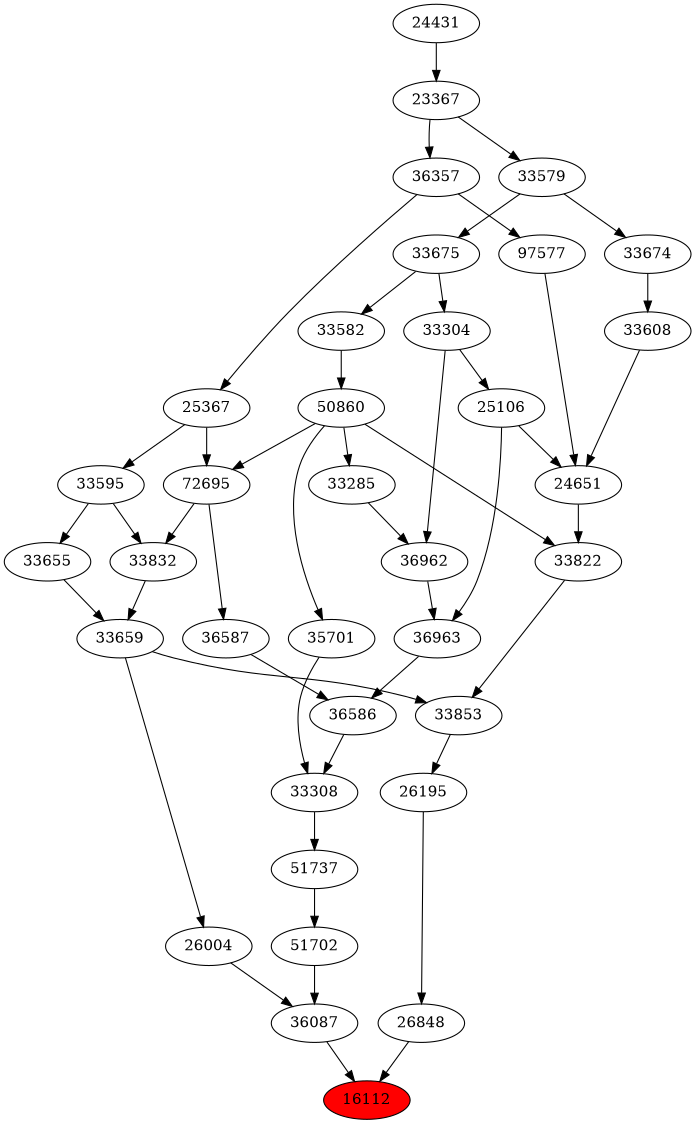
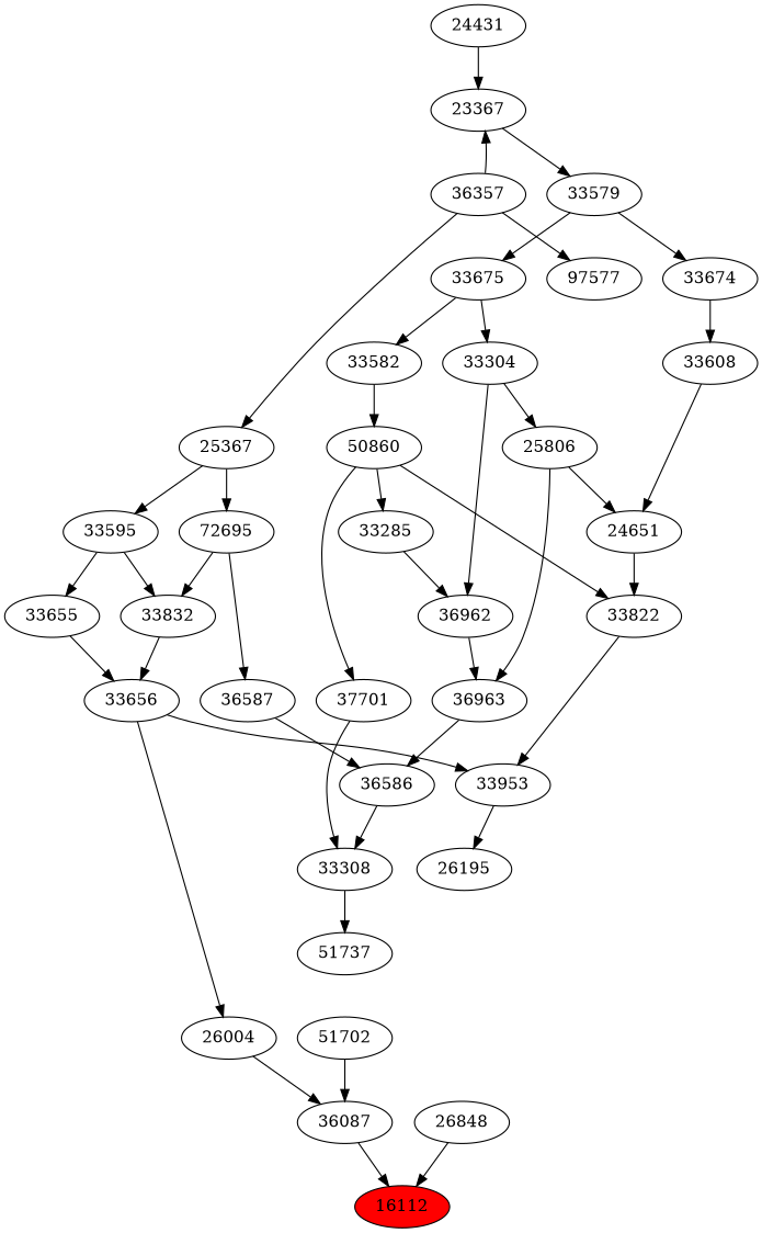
  strict digraph {
    n1 [fillcolor=red label=16112 style=filled]
    n2 [label=36087]
    n3 [label=26848]
    n4 [label=51702]
    n5 [label=26004]
    n6 [label=26195]
    n7 [label=51737]
-   n8 [label=33659]
-   n9 [label=33853]
+   n8 [label=33656]
+   n9 [label=33953]
    n10 [label=33308]
    n11 [label=33655]
    n12 [label=33832]
    n13 [label=33822]
    n14 [label=36586]
-   n15 [label=35701]
+   n15 [label=37701]
    n16 [label=33595]
    n17 [label=72695]
    n18 [label=36587]
    n19 [label=24651]
    n20 [label=50860]
    n21 [label=33285]
    n22 [label=36962]
    n23 [label=36963]
    n24 [label=25367]
-   n25 [label=25106]
+   n25 [label=25806]
    n26 [label=33608]
    n27 [label=97577]
    n28 [label=33582]
    n29 [label=36357]
    n30 [label=33304]
    n31 [label=33674]
    n32 [label=33675]
    n33 [label=23367]
    n34 [label=33579]
    n35 [label=24431]
    n2 -> n1
    n3 -> n1
    n4 -> n2
    n5 -> n2
-   n6 -> n3
-   n7 -> n4
    n8 -> n5
    n8 -> n9
    n9 -> n6
    n10 -> n7
    n11 -> n8
    n12 -> n8
    n13 -> n9
    n14 -> n10
    n15 -> n10
    n16 -> n11
    n16 -> n12
    n17 -> n12
    n17 -> n18
    n18 -> n14
    n19 -> n13
    n20 -> n13
    n20 -> n15
-   n20 -> n17
    n20 -> n21
    n21 -> n22
    n22 -> n23
    n23 -> n14
    n24 -> n16
    n24 -> n17
    n25 -> n19
    n25 -> n23
    n26 -> n19
-   n27 -> n19
    n28 -> n20
    n29 -> n24
    n29 -> n27
    n30 -> n22
    n30 -> n25
    n31 -> n26
    n32 -> n28
    n32 -> n30
-   n33 -> n29
+   n29 -> n33
    n33 -> n34
    n34 -> n31
    n34 -> n32
    n35 -> n33
  }
